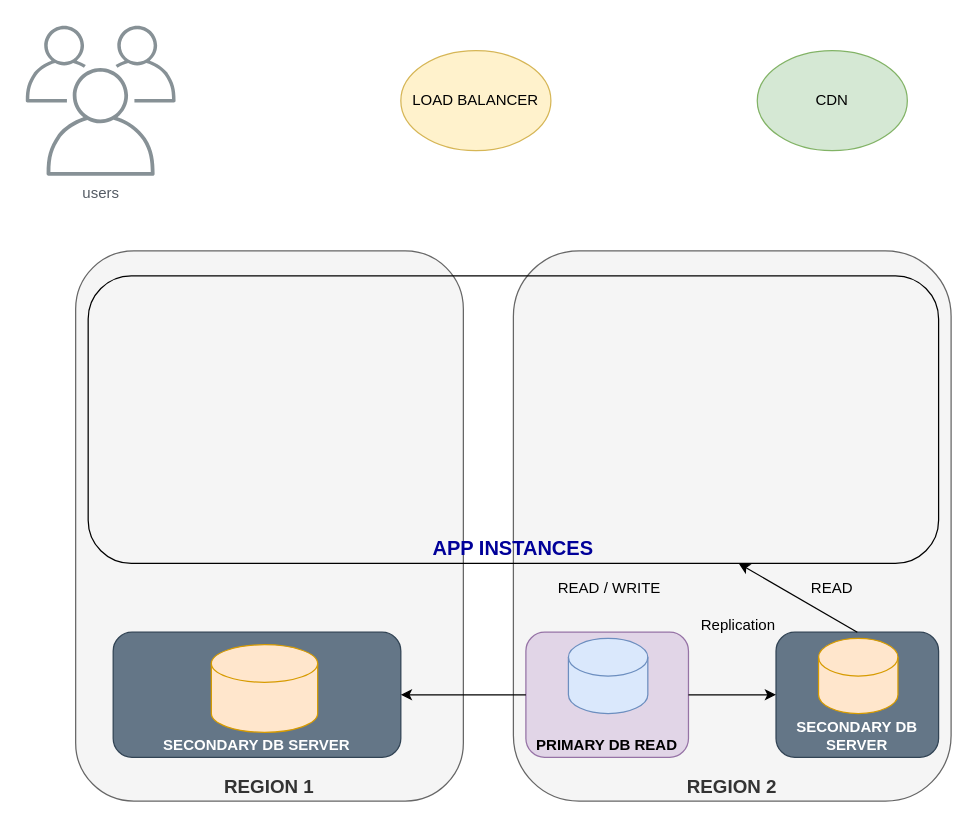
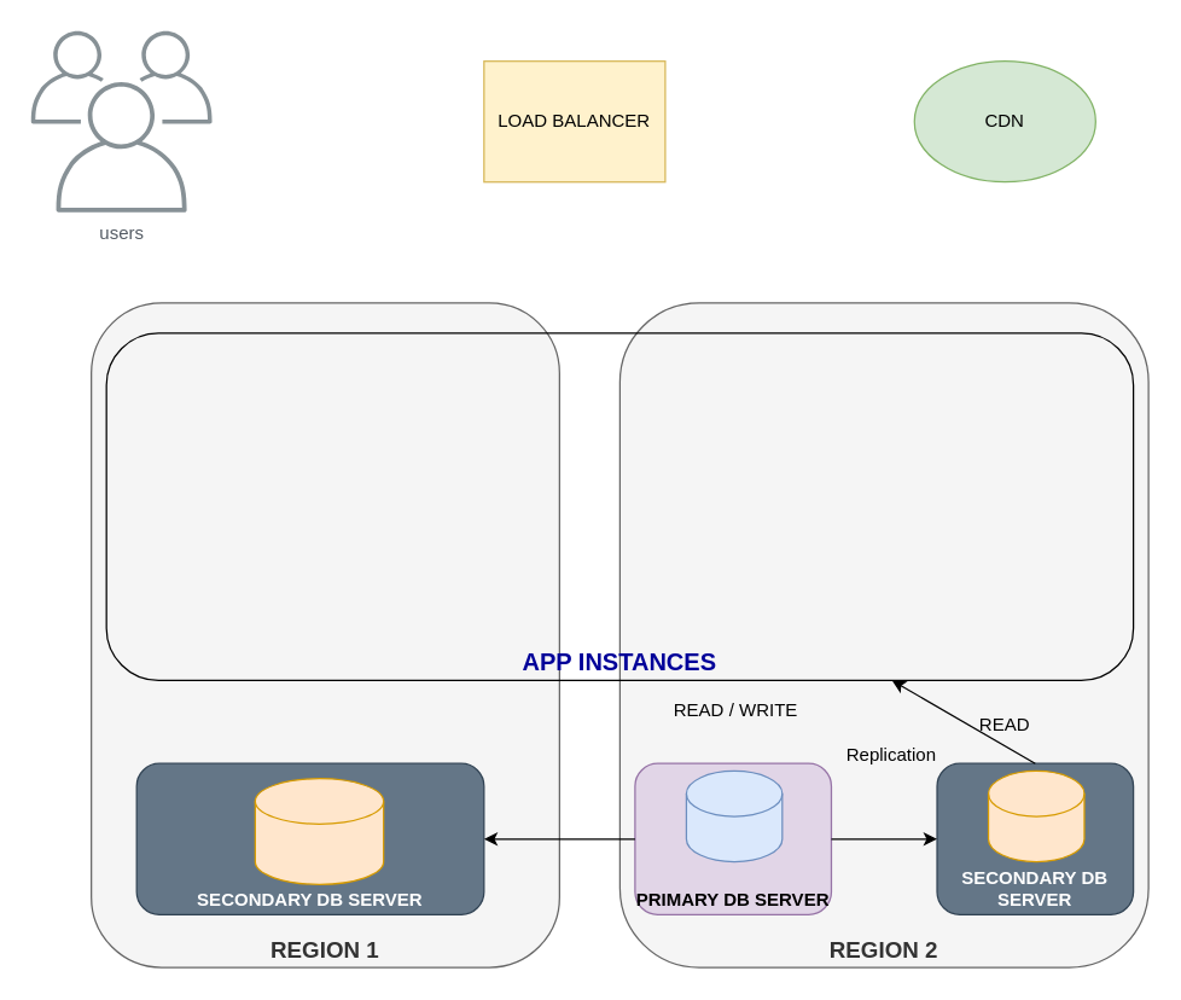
  <mxCell id="0" />
  <mxCell id="1" parent="0" />
  <mxCell id="2" value="users" style="outlineConnect=0;gradientColor=none;fontColor=#545B64;strokeColor=none;fillColor=#879196;dashed=0;verticalLabelPosition=bottom;verticalAlign=top;align=center;html=1;fontSize=12;fontStyle=0;aspect=fixed;shape=mxgraph.aws4.illustration_users;pointerEvents=1" vertex="1" parent="1"><mxGeometry x="20" y="20" width="120" height="120" as="geometry" /></mxCell>
- <mxCell id="3" value="LOAD BALANCER" style="ellipse;whiteSpace=wrap;html=1;fillColor=#fff2cc;strokeColor=#d6b656;" vertex="1" parent="1"><mxGeometry x="320" y="40" width="120" height="80" as="geometry" /></mxCell>
+ <mxCell id="3" value="LOAD BALANCER" style="whiteSpace=wrap;html=1;fillColor=#fff2cc;strokeColor=#d6b656;rounded=0;" vertex="1" parent="1"><mxGeometry x="320" y="40" width="120" height="80" as="geometry" /></mxCell>
  <mxCell id="4" value="CDN" style="ellipse;whiteSpace=wrap;html=1;fillColor=#d5e8d4;strokeColor=#82b366;" vertex="1" parent="1"><mxGeometry x="605" y="40" width="120" height="80" as="geometry" /></mxCell>
  <mxCell id="5" value="&lt;b&gt;&lt;font style=&quot;font-size: 15px&quot;&gt;REGION 1&lt;/font&gt;&lt;/b&gt;" style="rounded=1;whiteSpace=wrap;html=1;fillColor=#f5f5f5;strokeColor=#666666;fontColor=#333333;verticalAlign=bottom;" vertex="1" parent="1"><mxGeometry x="60" y="200" width="310" height="440" as="geometry" /></mxCell>
  <mxCell id="6" value="&lt;font style=&quot;font-size: 15px&quot;&gt;&lt;b&gt;REGION 2&lt;/b&gt;&lt;/font&gt;" style="rounded=1;whiteSpace=wrap;html=1;fillColor=#f5f5f5;strokeColor=#666666;fontColor=#333333;verticalAlign=bottom;" vertex="1" parent="1"><mxGeometry x="410" y="200" width="350" height="440" as="geometry" /></mxCell>
  <mxCell id="7" value="&lt;b&gt;&lt;font style=&quot;font-size: 16px&quot; color=&quot;#000099&quot;&gt;APP INSTANCES&lt;/font&gt;&lt;/b&gt;" style="rounded=1;whiteSpace=wrap;html=1;fillColor=none;verticalAlign=bottom;" vertex="1" parent="1"><mxGeometry x="70" y="220" width="680" height="230" as="geometry" /></mxCell>
  <mxCell id="8" value="&lt;b&gt;SECONDARY DB SERVER&lt;/b&gt;" style="rounded=1;whiteSpace=wrap;html=1;fillColor=#647687;verticalAlign=bottom;strokeColor=#314354;fontColor=#ffffff;" vertex="1" parent="1"><mxGeometry x="90" y="505" width="230" height="100" as="geometry" /></mxCell>
  <mxCell id="9" value="" style="shape=cylinder3;whiteSpace=wrap;html=1;boundedLbl=1;backgroundOutline=1;size=15;fillColor=#ffe6cc;strokeColor=#d79b00;" vertex="1" parent="1"><mxGeometry x="168.5" y="515" width="85" height="70" as="geometry" /></mxCell>
  <mxCell id="10" value="&lt;b&gt;SECONDARY DB SERVER&lt;/b&gt;" style="rounded=1;whiteSpace=wrap;html=1;fillColor=#647687;verticalAlign=bottom;strokeColor=#314354;fontColor=#ffffff;" vertex="1" parent="1"><mxGeometry x="620" y="505" width="130" height="100" as="geometry" /></mxCell>
  <mxCell id="11" value="" style="shape=cylinder3;whiteSpace=wrap;html=1;boundedLbl=1;backgroundOutline=1;size=15;fillColor=#ffe6cc;strokeColor=#d79b00;" vertex="1" parent="1"><mxGeometry x="654" y="510" width="63.5" height="60" as="geometry" /></mxCell>
- <mxCell id="12" value="&lt;b&gt;PRIMARY DB READ&lt;/b&gt;" style="rounded=1;whiteSpace=wrap;html=1;fillColor=#e1d5e7;verticalAlign=bottom;strokeColor=#9673a6;" vertex="1" parent="1"><mxGeometry x="420" y="505" width="130" height="100" as="geometry" /></mxCell>
+ <mxCell id="12" value="&lt;b&gt;PRIMARY DB SERVER&lt;/b&gt;" style="rounded=1;whiteSpace=wrap;html=1;fillColor=#e1d5e7;verticalAlign=bottom;strokeColor=#9673a6;" vertex="1" parent="1"><mxGeometry x="420" y="505" width="130" height="100" as="geometry" /></mxCell>
  <mxCell id="13" value="" style="shape=cylinder3;whiteSpace=wrap;html=1;boundedLbl=1;backgroundOutline=1;size=15;fillColor=#dae8fc;strokeColor=#6c8ebf;" vertex="1" parent="1"><mxGeometry x="454" y="510" width="63.5" height="60" as="geometry" /></mxCell>
  <mxCell id="14" value="" style="endArrow=classic;html=1;exitX=1;exitY=0.5;exitDx=0;exitDy=0;" edge="1" parent="1" source="12" target="10"><mxGeometry width="50" height="50" relative="1" as="geometry"><mxPoint x="280" y="430" as="sourcePoint" /><mxPoint x="330" y="380" as="targetPoint" /></mxGeometry></mxCell>
  <mxCell id="15" value="" style="endArrow=classic;html=1;exitX=0.5;exitY=0;exitDx=0;exitDy=0;entryX=0.765;entryY=1;entryDx=0;entryDy=0;entryPerimeter=0;" edge="1" parent="1" source="10" target="7"><mxGeometry width="50" height="50" relative="1" as="geometry"><mxPoint x="280" y="430" as="sourcePoint" /><mxPoint x="330" y="380" as="targetPoint" /></mxGeometry></mxCell>
  <mxCell id="16" value="Replication" style="text;html=1;strokeColor=none;fillColor=none;align=center;verticalAlign=middle;whiteSpace=wrap;rounded=0;" vertex="1" parent="1"><mxGeometry x="570" y="490" width="40" height="20" as="geometry" /></mxCell>
  <mxCell id="17" value="READ / WRITE" style="text;html=1;strokeColor=none;fillColor=none;align=center;verticalAlign=middle;whiteSpace=wrap;rounded=0;" vertex="1" parent="1"><mxGeometry x="443" y="460" width="88" height="20" as="geometry" /></mxCell>
- <mxCell id="18" value="READ" style="text;html=1;strokeColor=none;fillColor=none;align=center;verticalAlign=middle;whiteSpace=wrap;rounded=0;" vertex="1" parent="1"><mxGeometry x="645" y="460" width="40" height="20" as="geometry" /></mxCell>
+ <mxCell id="18" value="READ" style="text;html=1;strokeColor=none;fillColor=none;align=center;verticalAlign=middle;whiteSpace=wrap;rounded=0;" vertex="1" parent="1"><mxGeometry x="645" y="470" width="40" height="20" as="geometry" /></mxCell>
  <mxCell id="19" value="" style="endArrow=classic;html=1;exitX=0;exitY=0.5;exitDx=0;exitDy=0;entryX=1;entryY=0.5;entryDx=0;entryDy=0;" edge="1" parent="1" source="12" target="8"><mxGeometry width="50" height="50" relative="1" as="geometry"><mxPoint x="280" y="410" as="sourcePoint" /><mxPoint x="330" y="360" as="targetPoint" /></mxGeometry></mxCell>
